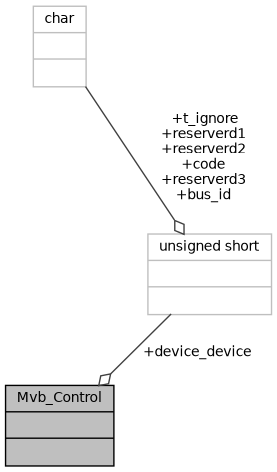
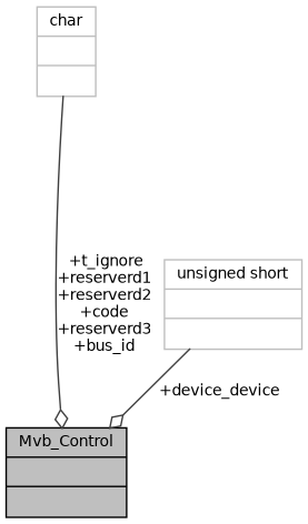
  digraph {
    node [color=grey75 fillcolor=white fontname=Helvetica fontsize=10 shape=record style=filled]
    edge [arrowhead=odiamond color=grey25 fontname=Helvetica fontsize=10 labelfontname=Helvetica labelfontsize=10 style=solid]
    n1 [color=black fillcolor=grey75 fontcolor=black height=0.2 label="{Mvb_Control\n||}" width=0.4]
    n2 [height=0.2 label="{char\n||}" width=0.4]
    n3 [height=0.2 label="{unsigned short\n||}" width=0.4]
-   n2 -> n3 [label=" +t_ignore\n+reserverd1\n+reserverd2\n+code\n+reserverd3\n+bus_id"]
+   n2 -> n1 [label=" +t_ignore\n+reserverd1\n+reserverd2\n+code\n+reserverd3\n+bus_id"]
    n3 -> n1 [label=" +device_device"]
  }
